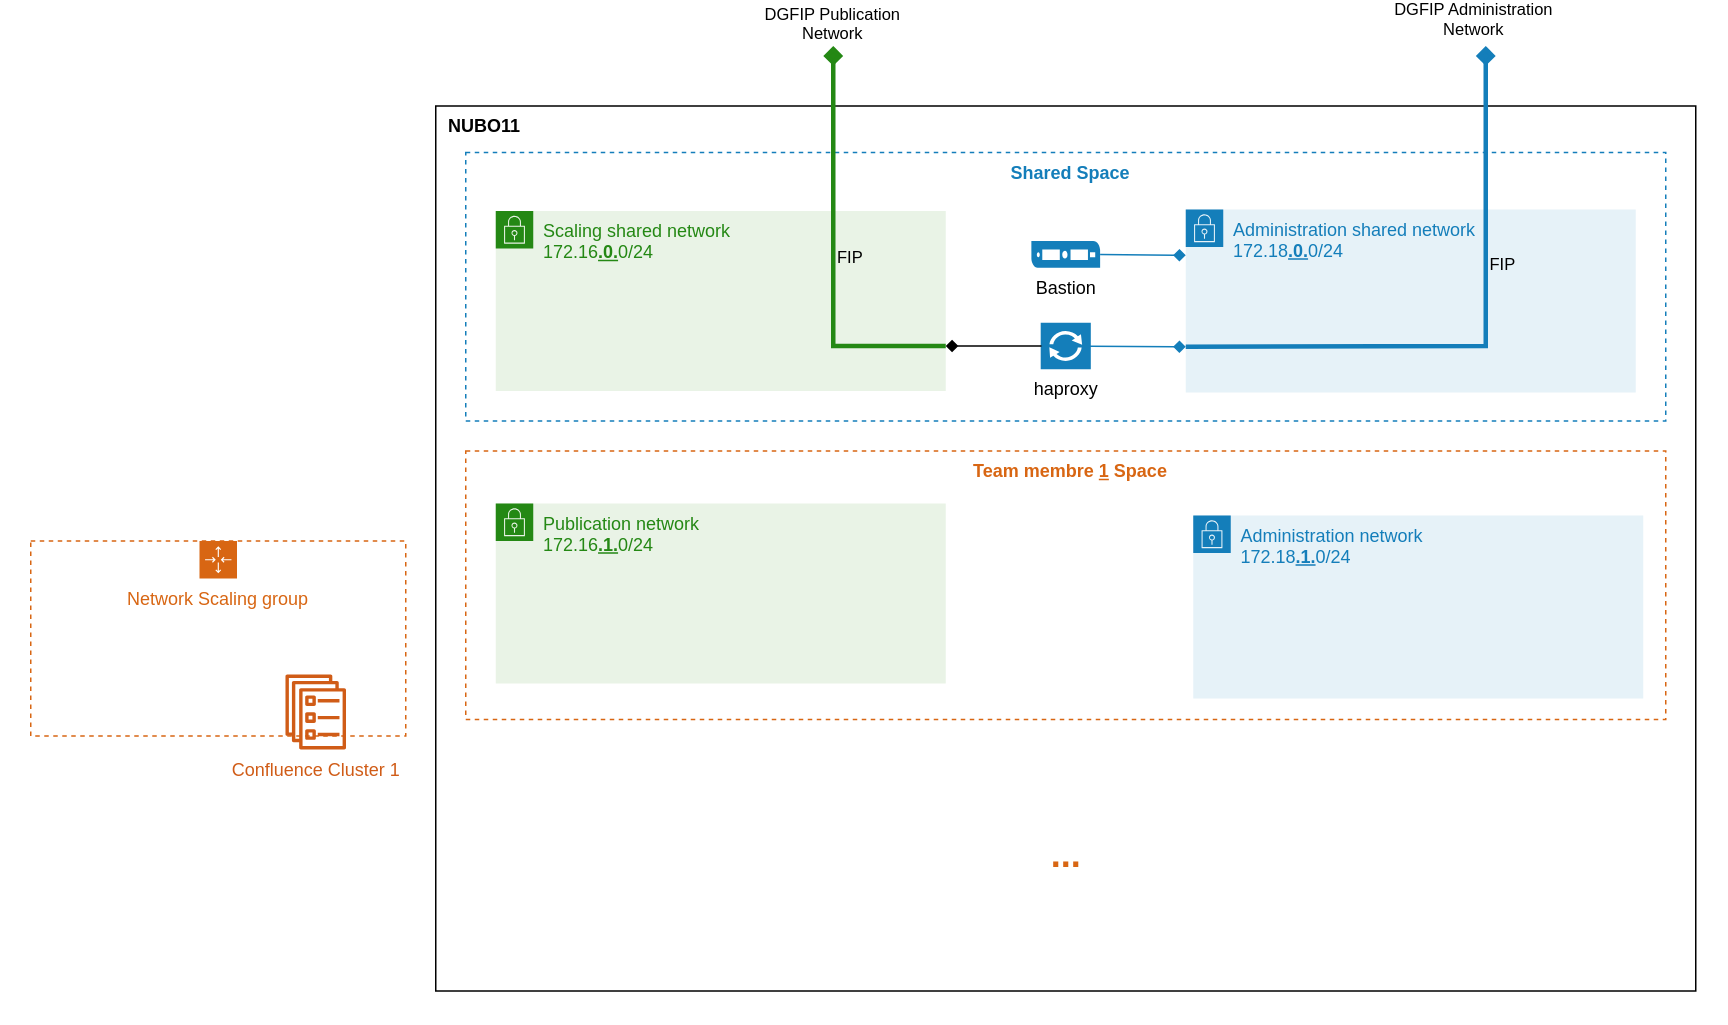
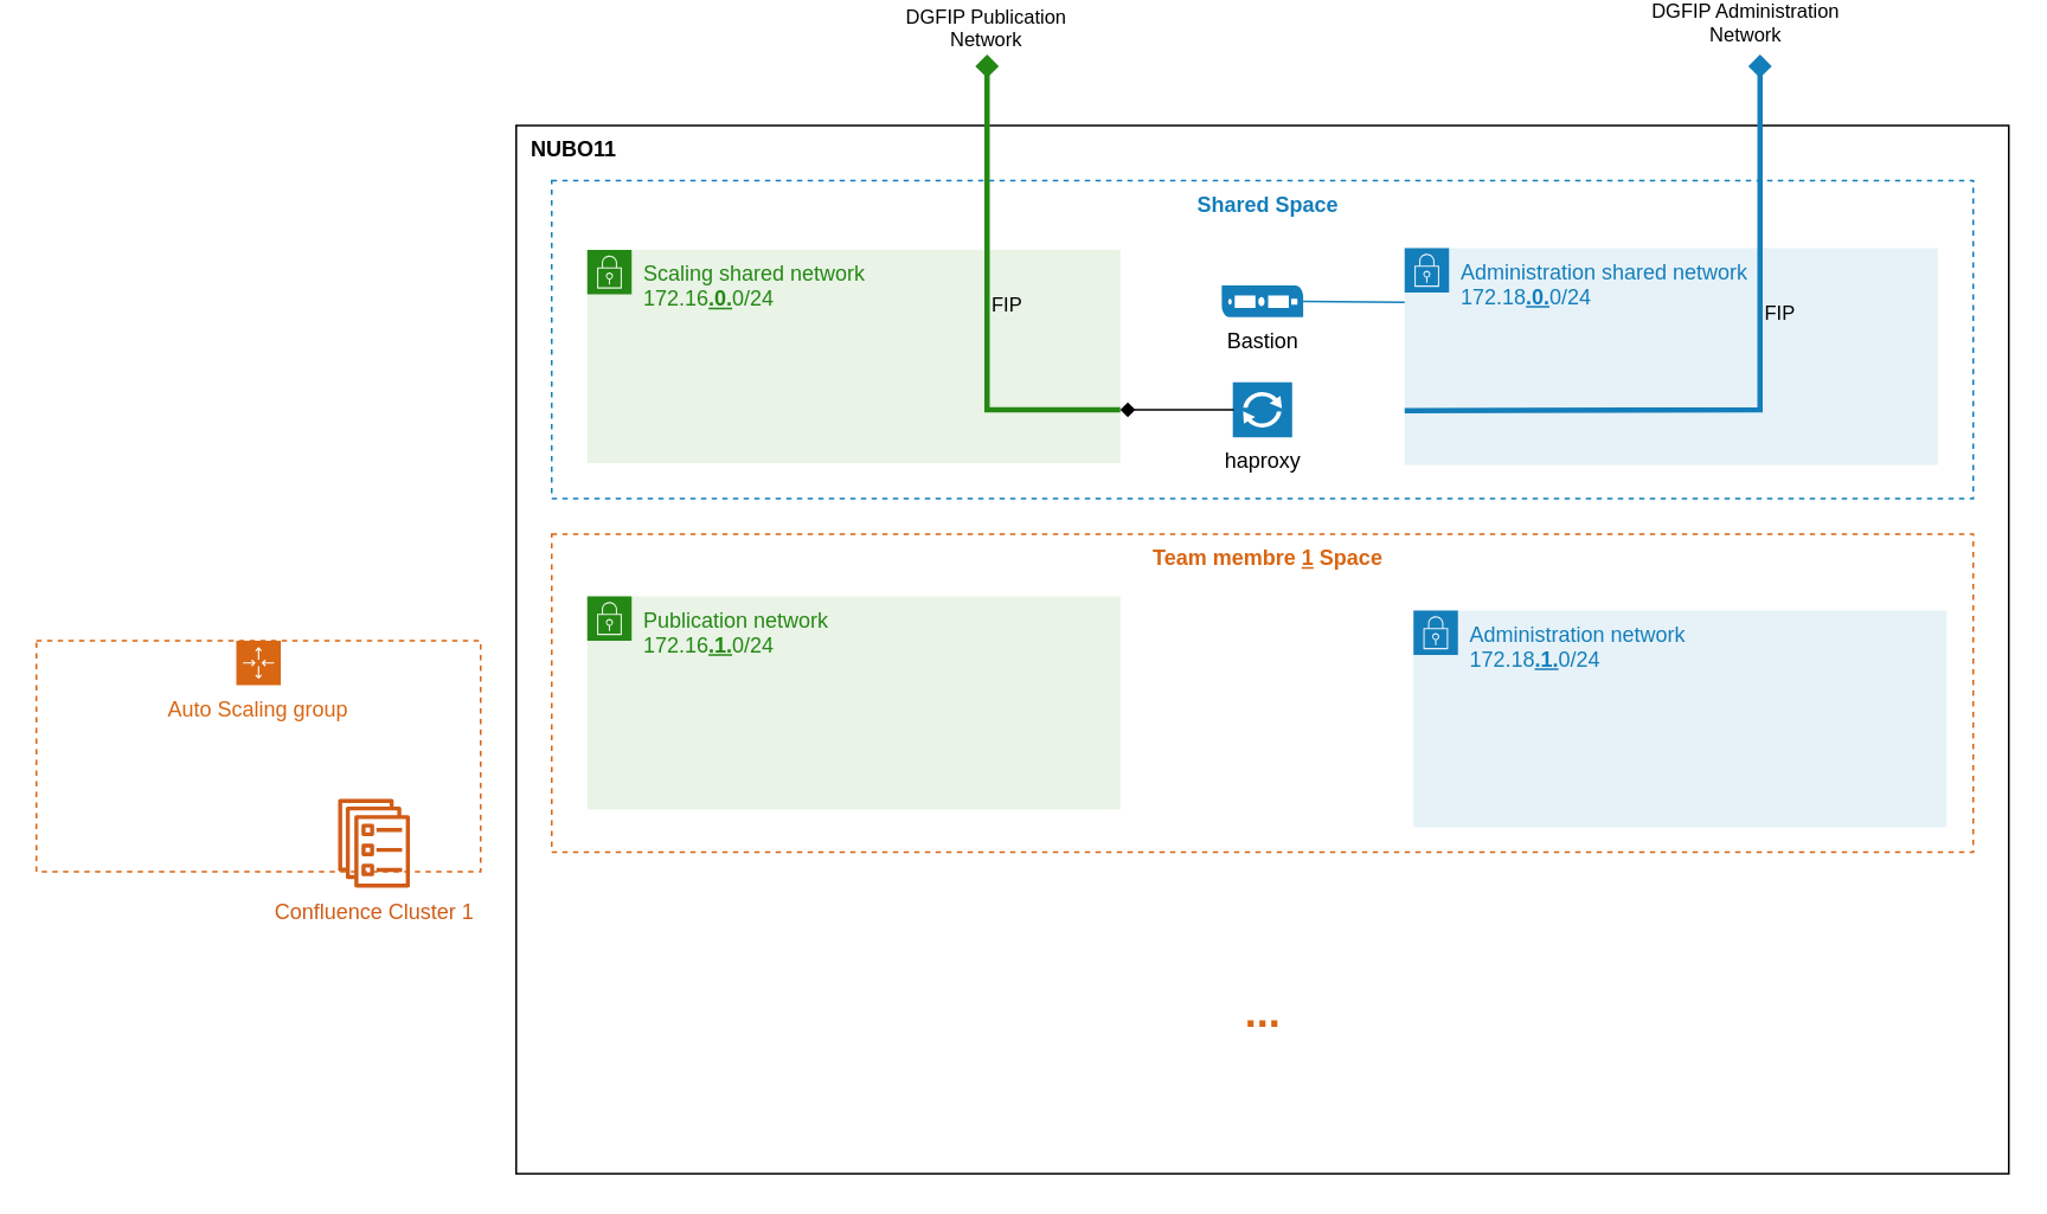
  <mxCell id="0" />
  <mxCell id="1" parent="0" />
  <mxCell id="2" value="&amp;nbsp;&amp;nbsp;&lt;b&gt;NUBO11&lt;/b&gt;" style="rounded=0;whiteSpace=wrap;html=1;fillColor=none;verticalAlign=top;align=left;" parent="1" vertex="1"><mxGeometry x="290" y="60" width="840" height="590" as="geometry" /></mxCell>
  <mxCell id="3" value="&lt;b&gt;&amp;nbsp; Team membre &lt;u&gt;1&lt;/u&gt; Space&lt;/b&gt;" style="rounded=0;whiteSpace=wrap;html=1;verticalAlign=top;align=center;fillColor=none;fontColor=#D86613;strokeColor=#D86613;dashed=1;" parent="1" vertex="1"><mxGeometry x="310" y="290" width="800" height="179" as="geometry" /></mxCell>
  <mxCell id="4" value="&lt;b&gt;&amp;nbsp; Shared Space&lt;/b&gt;" style="rounded=0;whiteSpace=wrap;html=1;verticalAlign=top;align=center;fillColor=none;strokeColor=#147EBA;fontColor=#147EBA;dashed=1;" parent="1" vertex="1"><mxGeometry x="310" y="91" width="800" height="179" as="geometry" /></mxCell>
  <mxCell id="5" value="Scaling shared network&lt;br&gt;172.16&lt;b&gt;&lt;u&gt;.0.&lt;/u&gt;&lt;/b&gt;0/24" style="points=[[0,0],[0.25,0],[0.5,0],[0.75,0],[1,0],[1,0.25],[1,0.5],[1,0.75],[1,1],[0.75,1],[0.5,1],[0.25,1],[0,1],[0,0.75],[0,0.5],[0,0.25]];outlineConnect=0;gradientColor=none;html=1;whiteSpace=wrap;fontSize=12;fontStyle=0;shape=mxgraph.aws4.group;grIcon=mxgraph.aws4.group_security_group;grStroke=0;strokeColor=#248814;fillColor=#E9F3E6;verticalAlign=top;align=left;spacingLeft=30;fontColor=#248814;strokeWidth=6;" parent="1" vertex="1"><mxGeometry x="330" y="130" width="300" height="120" as="geometry" /></mxCell>
  <mxCell id="6" value="Publication network &lt;br&gt;172.16&lt;b&gt;&lt;u&gt;.1.&lt;/u&gt;&lt;/b&gt;0/24" style="points=[[0,0],[0.25,0],[0.5,0],[0.75,0],[1,0],[1,0.25],[1,0.5],[1,0.75],[1,1],[0.75,1],[0.5,1],[0.25,1],[0,1],[0,0.75],[0,0.5],[0,0.25]];outlineConnect=0;gradientColor=none;html=1;whiteSpace=wrap;fontSize=12;fontStyle=0;shape=mxgraph.aws4.group;grIcon=mxgraph.aws4.group_security_group;grStroke=0;strokeColor=#248814;fillColor=#E9F3E6;verticalAlign=top;align=left;spacingLeft=30;fontColor=#248814;dashed=0;" parent="1" vertex="1"><mxGeometry x="330" y="325" width="300" height="120" as="geometry" /></mxCell>
  <mxCell id="7" value="Administration shared network &lt;br&gt;172.18&lt;b&gt;&lt;u&gt;.0.&lt;/u&gt;&lt;/b&gt;0/24" style="points=[[0,0],[0.25,0],[0.5,0],[0.75,0],[1,0],[1,0.25],[1,0.5],[1,0.75],[1,1],[0.75,1],[0.5,1],[0.25,1],[0,1],[0,0.75],[0,0.5],[0,0.25]];outlineConnect=0;gradientColor=none;html=1;whiteSpace=wrap;fontSize=12;fontStyle=0;shape=mxgraph.aws4.group;grIcon=mxgraph.aws4.group_security_group;grStroke=0;strokeColor=#147EBA;fillColor=#E6F2F8;verticalAlign=top;align=left;spacingLeft=30;fontColor=#147EBA;dashed=0;" parent="1" vertex="1"><mxGeometry x="790" y="129" width="300" height="122" as="geometry" /></mxCell>
- <mxCell id="8" value="Network Scaling group" style="points=[[0,0],[0.25,0],[0.5,0],[0.75,0],[1,0],[1,0.25],[1,0.5],[1,0.75],[1,1],[0.75,1],[0.5,1],[0.25,1],[0,1],[0,0.75],[0,0.5],[0,0.25]];outlineConnect=0;gradientColor=none;html=1;whiteSpace=wrap;fontSize=12;fontStyle=0;shape=mxgraph.aws4.groupCenter;grIcon=mxgraph.aws4.group_auto_scaling_group;grStroke=1;strokeColor=#D86613;fillColor=none;verticalAlign=top;align=center;fontColor=#D86613;dashed=1;spacingTop=25;" parent="1" vertex="1"><mxGeometry x="20" y="350" width="250" height="130" as="geometry" /></mxCell>
+ <mxCell id="8" value="Auto Scaling group" style="points=[[0,0],[0.25,0],[0.5,0],[0.75,0],[1,0],[1,0.25],[1,0.5],[1,0.75],[1,1],[0.75,1],[0.5,1],[0.25,1],[0,1],[0,0.75],[0,0.5],[0,0.25]];outlineConnect=0;gradientColor=none;html=1;whiteSpace=wrap;fontSize=12;fontStyle=0;shape=mxgraph.aws4.groupCenter;grIcon=mxgraph.aws4.group_auto_scaling_group;grStroke=1;strokeColor=#D86613;fillColor=none;verticalAlign=top;align=center;fontColor=#D86613;dashed=1;spacingTop=25;" parent="1" vertex="1"><mxGeometry x="20" y="350" width="250" height="130" as="geometry" /></mxCell>
  <mxCell id="9" value="Confluence Cluster 1" style="outlineConnect=0;gradientColor=none;fillColor=#D05C17;strokeColor=none;dashed=0;verticalLabelPosition=bottom;verticalAlign=top;align=center;html=1;fontSize=12;fontStyle=0;aspect=fixed;pointerEvents=1;shape=mxgraph.aws4.ecs_service;fontColor=#D05C17;" parent="1" vertex="1"><mxGeometry x="189.48" y="439" width="41.03" height="50" as="geometry" /></mxCell>
  <mxCell id="10" value="Administration network&lt;br&gt;172.18&lt;b&gt;&lt;u&gt;.1.&lt;/u&gt;&lt;/b&gt;0/24" style="points=[[0,0],[0.25,0],[0.5,0],[0.75,0],[1,0],[1,0.25],[1,0.5],[1,0.75],[1,1],[0.75,1],[0.5,1],[0.25,1],[0,1],[0,0.75],[0,0.5],[0,0.25]];outlineConnect=0;gradientColor=none;html=1;whiteSpace=wrap;fontSize=12;fontStyle=0;shape=mxgraph.aws4.group;grIcon=mxgraph.aws4.group_security_group;grStroke=0;strokeColor=#147EBA;fillColor=#E6F2F8;verticalAlign=top;align=left;spacingLeft=30;fontColor=#147EBA;dashed=0;" vertex="1" parent="1"><mxGeometry x="795" y="333" width="300" height="122" as="geometry" /></mxCell>
  <mxCell id="11" value="Bastion" style="pointerEvents=1;shadow=0;dashed=0;html=1;strokeColor=none;fillColor=#147EBA;labelPosition=center;verticalLabelPosition=bottom;verticalAlign=top;align=center;outlineConnect=0;shape=mxgraph.veeam.server;" vertex="1" parent="1"><mxGeometry x="687.1" y="150" width="45.8" height="17.8" as="geometry" /></mxCell>
  <mxCell id="12" value="haproxy" style="pointerEvents=1;shadow=0;dashed=0;html=1;strokeColor=#147EBA;fillColor=#147EBA;labelPosition=center;verticalLabelPosition=bottom;verticalAlign=top;align=center;outlineConnect=0;shape=mxgraph.veeam.2d.proxy;" vertex="1" parent="1"><mxGeometry x="693.8" y="205" width="32.4" height="30" as="geometry" /></mxCell>
- <mxCell id="13" value="" style="endArrow=diamond;html=1;rounded=0;entryX=0;entryY=0.25;entryDx=0;entryDy=0;endFill=1;strokeColor=#147EBA;" edge="1" parent="1" source="11" target="7"><mxGeometry width="50" height="50" relative="1" as="geometry"><mxPoint x="740" y="200" as="sourcePoint" /><mxPoint x="790" y="150" as="targetPoint" /></mxGeometry></mxCell>
- <mxCell id="14" value="" style="endArrow=diamond;html=1;rounded=0;endFill=1;entryX=0;entryY=0.75;entryDx=0;entryDy=0;strokeColor=#147EBA;" edge="1" parent="1" source="12" target="7"><mxGeometry width="50" height="50" relative="1" as="geometry"><mxPoint x="730" y="221" as="sourcePoint" /><mxPoint x="790" y="215" as="targetPoint" /></mxGeometry></mxCell>
+ <mxCell id="13" value="" style="endArrow=none;html=1;rounded=0;entryX=0;entryY=0.25;entryDx=0;entryDy=0;endFill=1;strokeColor=#147EBA;" edge="1" parent="1" source="11" target="7"><mxGeometry width="50" height="50" relative="1" as="geometry"><mxPoint x="740" y="200" as="sourcePoint" /><mxPoint x="790" y="150" as="targetPoint" /></mxGeometry></mxCell>
  <mxCell id="15" value="" style="endArrow=diamond;html=1;rounded=0;endFill=1;entryX=1;entryY=0.75;entryDx=0;entryDy=0;" edge="1" parent="1" source="12"><mxGeometry width="50" height="50" relative="1" as="geometry"><mxPoint x="693.8" y="216.013" as="sourcePoint" /><mxPoint x="630" y="220" as="targetPoint" /></mxGeometry></mxCell>
  <mxCell id="16" value="&lt;font color=&quot;#d86613&quot;&gt;...&lt;br&gt;&lt;/font&gt;" style="text;strokeColor=none;fillColor=none;html=1;fontSize=24;fontStyle=1;verticalAlign=middle;align=center;" vertex="1" parent="1"><mxGeometry x="660" y="540" width="100" height="40" as="geometry" /></mxCell>
  <mxCell id="17" value="" style="endArrow=diamond;html=1;rounded=0;endFill=1;exitX=1;exitY=0.75;exitDx=0;exitDy=0;strokeColor=#248814;strokeWidth=3;verticalAlign=top;spacingTop=-8;" edge="1" parent="1" source="5"><mxGeometry width="50" height="50" relative="1" as="geometry"><mxPoint x="574" y="200" as="sourcePoint" /><mxPoint x="555" y="20" as="targetPoint" /><Array as="points"><mxPoint x="555" y="220" /></Array></mxGeometry></mxCell>
  <mxCell id="18" value="&lt;div style=&quot;text-align: center;&quot;&gt;DGFIP Publication&lt;/div&gt;&lt;div style=&quot;text-align: center;&quot;&gt;Network&lt;/div&gt;" style="edgeLabel;html=1;align=right;verticalAlign=bottom;resizable=0;points=[];labelPosition=left;verticalLabelPosition=top;spacing=2;labelBackgroundColor=none;" vertex="1" connectable="0" parent="17"><mxGeometry x="0.869" relative="1" as="geometry"><mxPoint x="45" y="-18" as="offset" /></mxGeometry></mxCell>
  <mxCell id="19" value="FIP" style="edgeLabel;html=1;align=left;verticalAlign=middle;resizable=0;points=[];labelBackgroundColor=none;" vertex="1" connectable="0" parent="17"><mxGeometry x="0.273" y="-1" relative="1" as="geometry"><mxPoint y="40" as="offset" /></mxGeometry></mxCell>
  <mxCell id="20" value="" style="endArrow=diamond;html=1;rounded=0;endFill=1;exitX=0;exitY=0.75;exitDx=0;exitDy=0;strokeColor=#147EBA;strokeWidth=3;verticalAlign=top;spacingTop=-8;fontColor=#147EBA;" edge="1" parent="1" source="7"><mxGeometry width="50" height="50" relative="1" as="geometry"><mxPoint x="640" y="230" as="sourcePoint" /><mxPoint x="990" y="20" as="targetPoint" /><Array as="points"><mxPoint x="990" y="220" /></Array></mxGeometry></mxCell>
  <mxCell id="21" value="&lt;div style=&quot;text-align: center;&quot;&gt;DGFIP Administration&lt;/div&gt;&lt;div style=&quot;text-align: center;&quot;&gt;Network&lt;/div&gt;" style="edgeLabel;html=1;align=right;verticalAlign=bottom;resizable=0;points=[];labelPosition=left;verticalLabelPosition=top;spacing=2;labelBackgroundColor=none;" vertex="1" connectable="0" parent="20"><mxGeometry x="0.869" relative="1" as="geometry"><mxPoint x="45" y="-29" as="offset" /></mxGeometry></mxCell>
  <mxCell id="22" value="FIP" style="edgeLabel;html=1;align=left;verticalAlign=middle;resizable=0;points=[];labelBackgroundColor=none;" vertex="1" connectable="0" parent="20"><mxGeometry x="0.273" y="-1" relative="1" as="geometry"><mxPoint as="offset" /></mxGeometry></mxCell>
